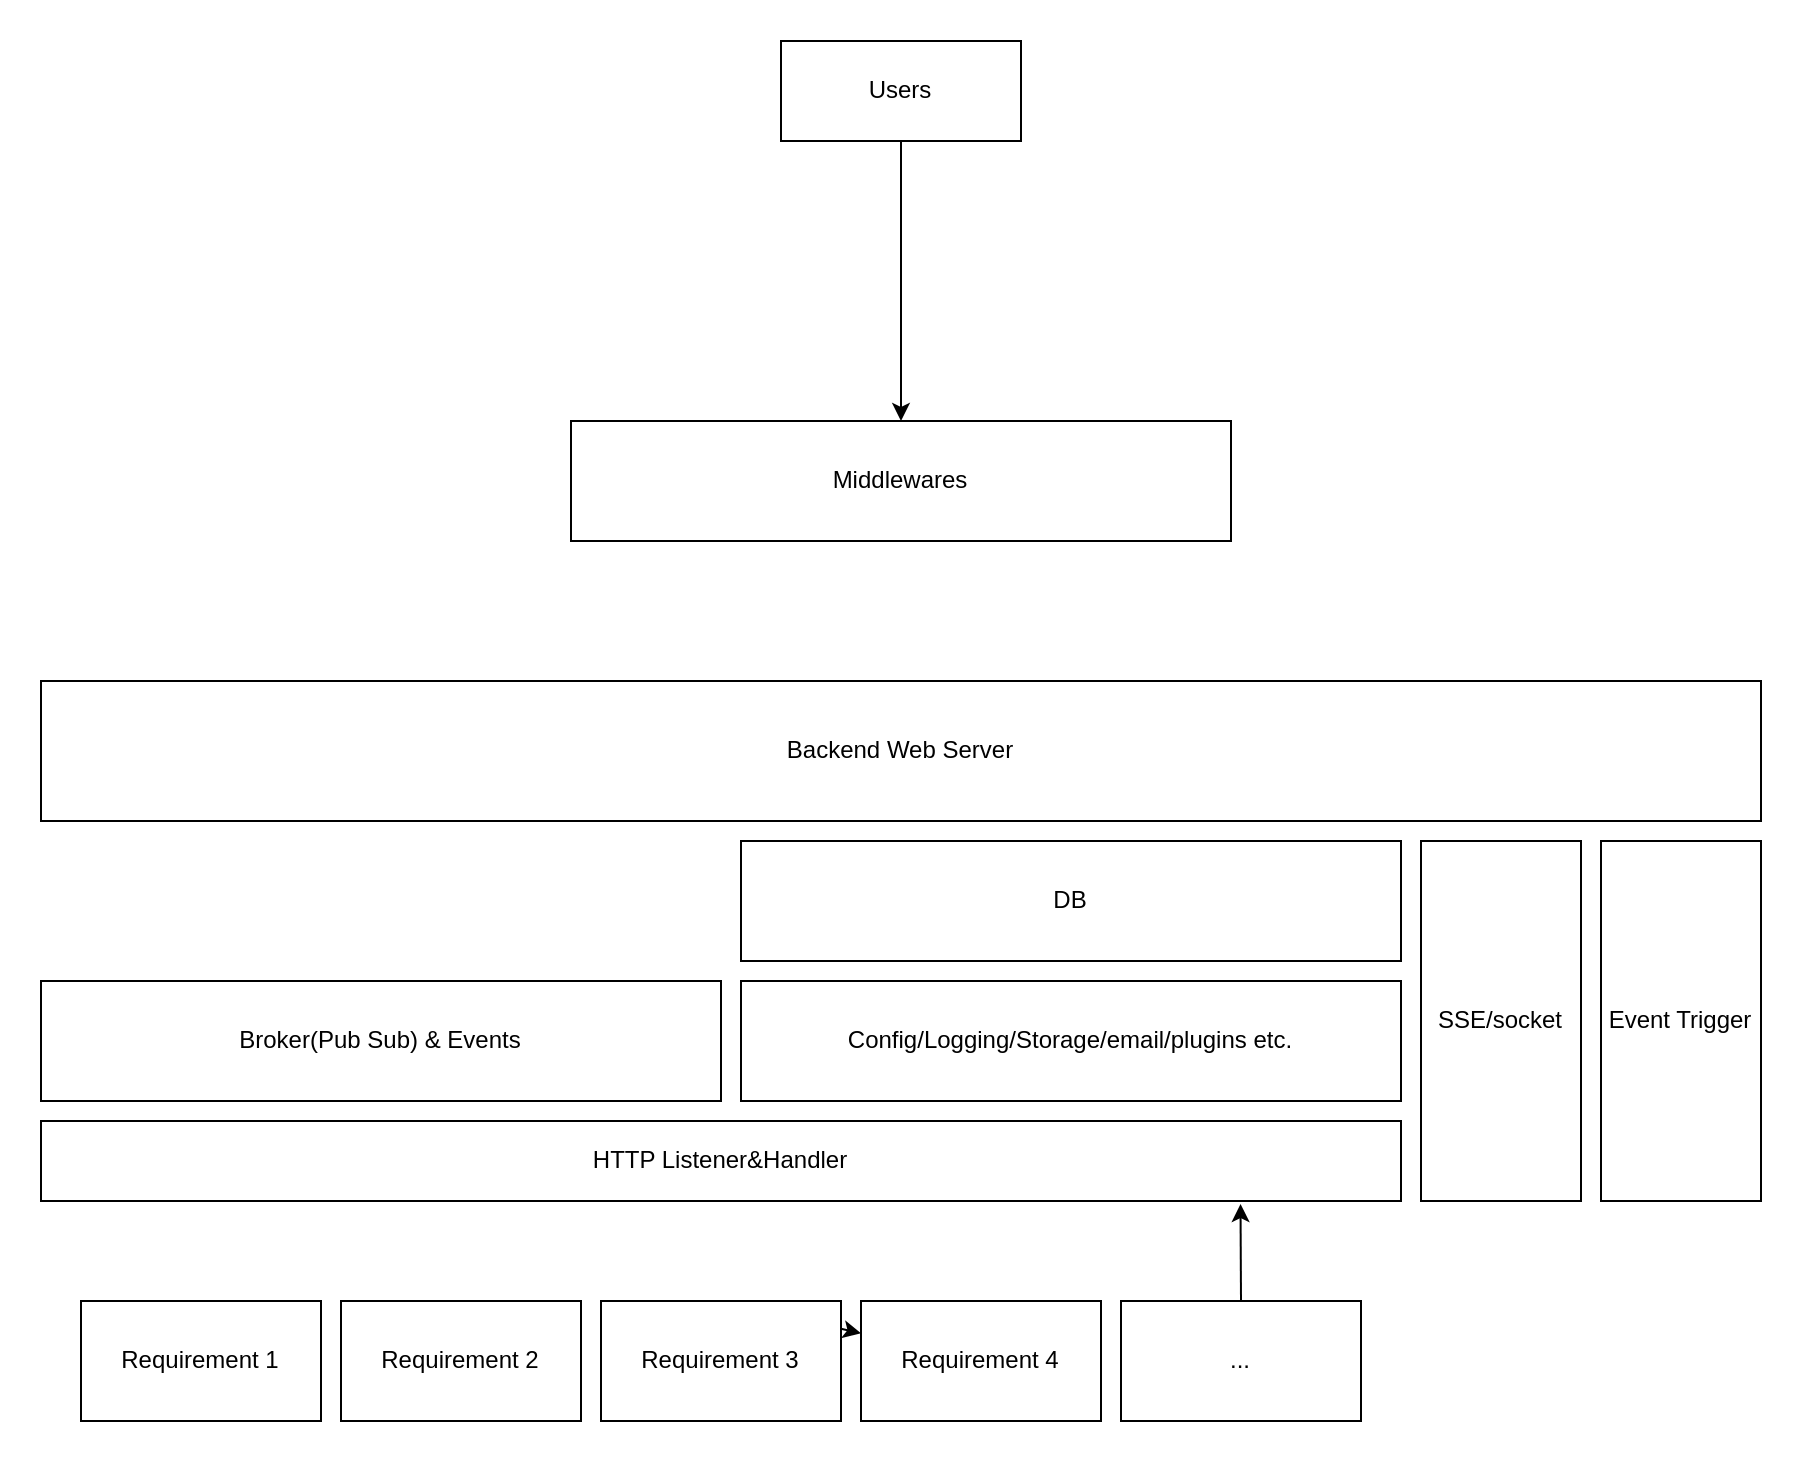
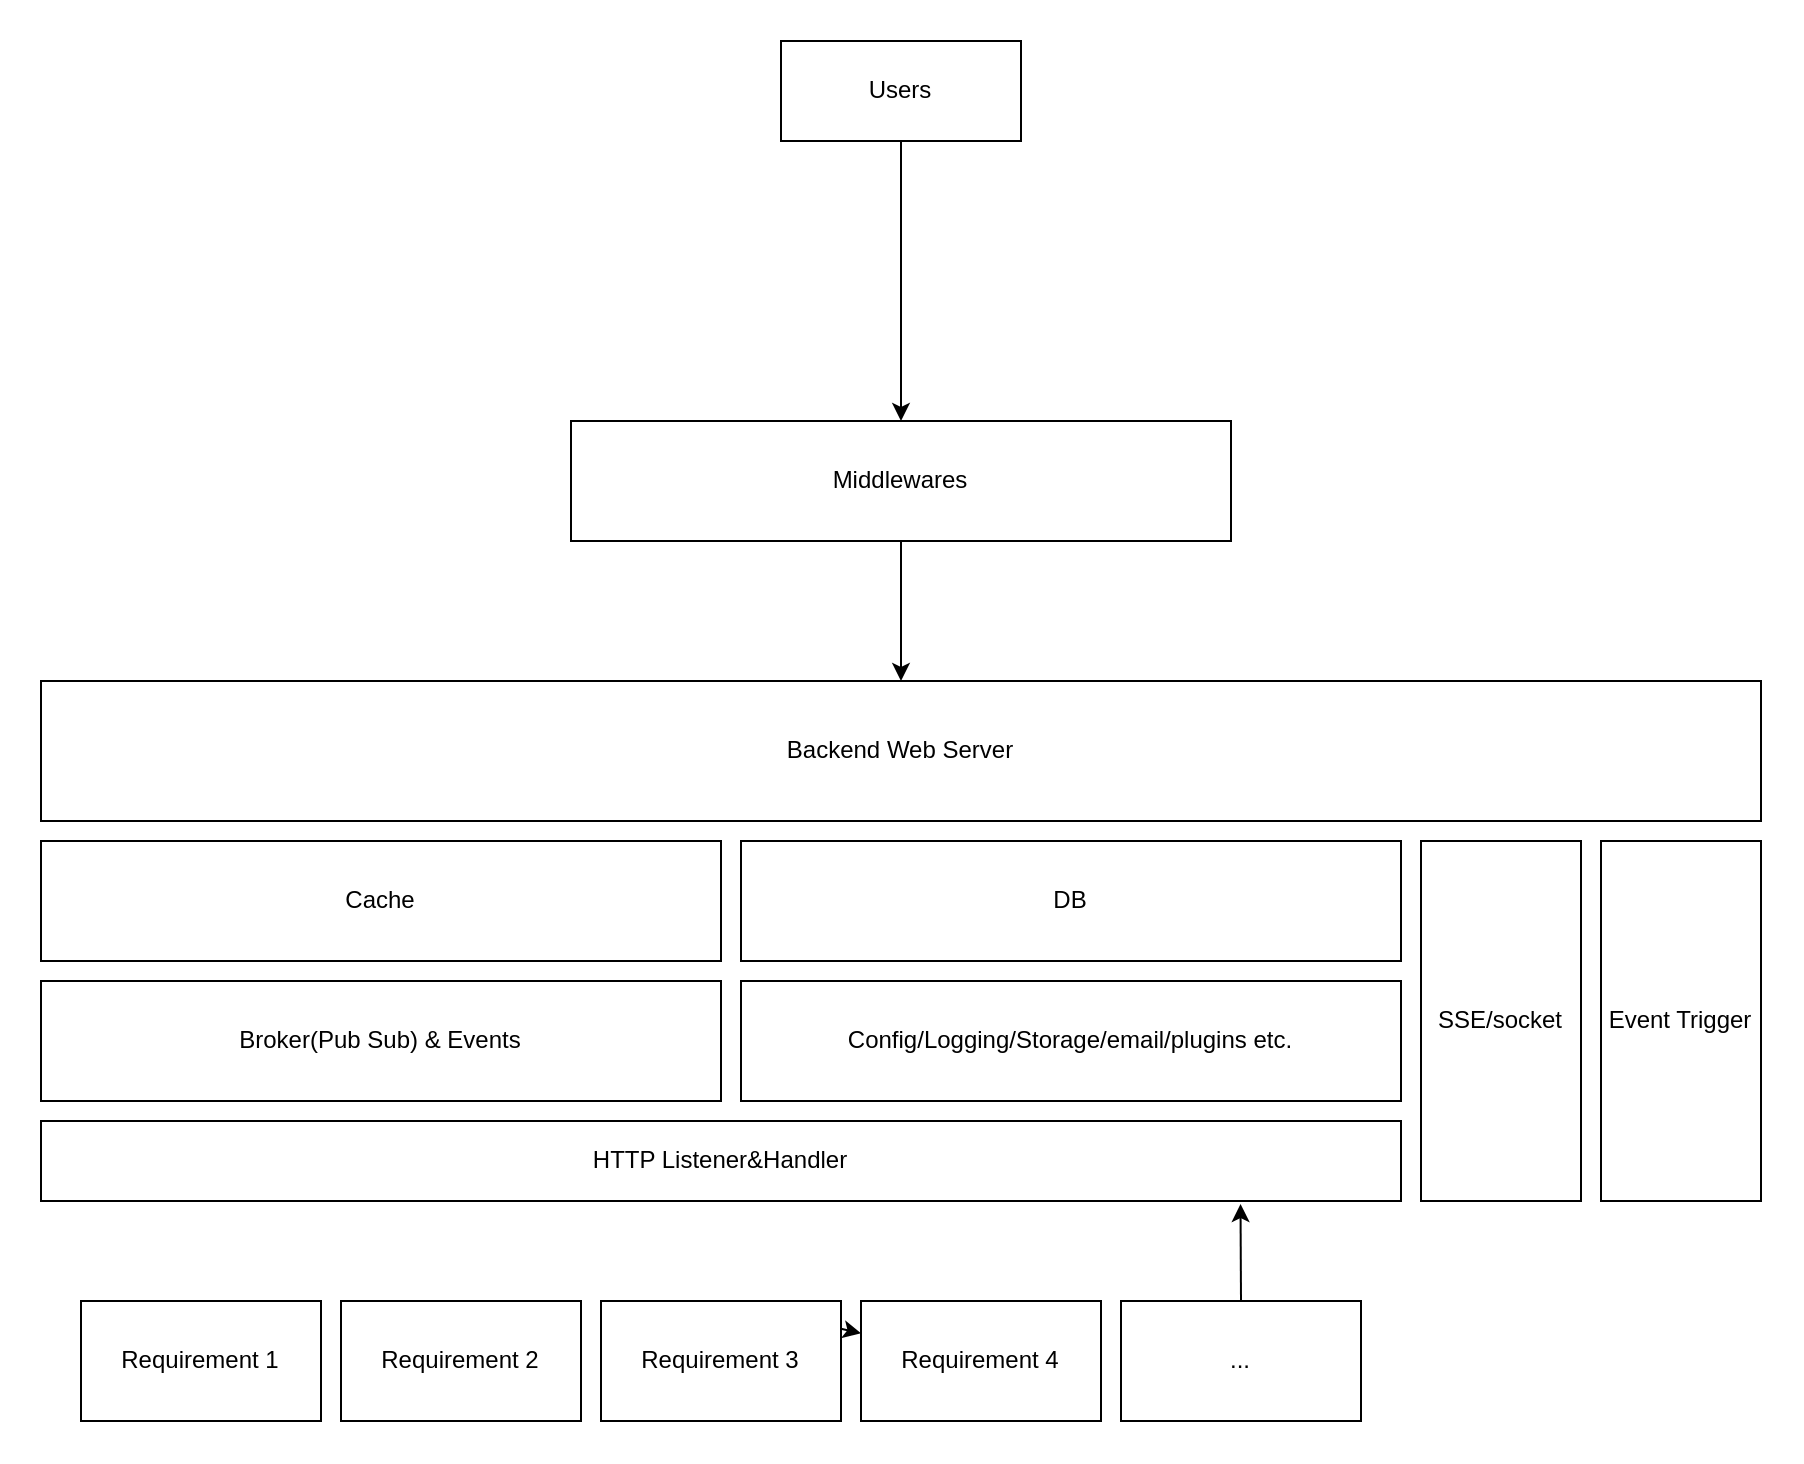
  <mxCell id="0" />
  <mxCell id="1" parent="0" />
  <mxCell id="2" value="Backend Web Server" style="rounded=0;whiteSpace=wrap;html=1;" vertex="1" parent="1"><mxGeometry x="20" y="340" width="860" height="70" as="geometry" /></mxCell>
+ <mxCell id="3" style="edgeStyle=none;html=1;exitX=0.5;exitY=1;exitDx=0;exitDy=0;entryX=0.5;entryY=0;entryDx=0;entryDy=0;" edge="1" parent="1" source="4" target="2"><mxGeometry relative="1" as="geometry" /></mxCell>
  <mxCell id="4" value="Middlewares" style="rounded=0;whiteSpace=wrap;html=1;" vertex="1" parent="1"><mxGeometry x="285" y="210" width="330" height="60" as="geometry" /></mxCell>
  <mxCell id="5" style="edgeStyle=none;html=1;exitX=0.5;exitY=1;exitDx=0;exitDy=0;" edge="1" parent="1" source="6" target="4"><mxGeometry relative="1" as="geometry" /></mxCell>
  <mxCell id="6" value="Users" style="rounded=0;whiteSpace=wrap;html=1;" vertex="1" parent="1"><mxGeometry x="390" y="20" width="120" height="50" as="geometry" /></mxCell>
  <mxCell id="7" value="Requirement 1" style="rounded=0;whiteSpace=wrap;html=1;" vertex="1" parent="1"><mxGeometry x="40" y="650" width="120" height="60" as="geometry" /></mxCell>
  <mxCell id="8" value="Requirement 2" style="rounded=0;whiteSpace=wrap;html=1;" vertex="1" parent="1"><mxGeometry x="170" y="650" width="120" height="60" as="geometry" /></mxCell>
  <mxCell id="9" style="edgeStyle=none;html=1;exitX=0.5;exitY=0;exitDx=0;exitDy=0;" edge="1" parent="1" source="10" target="11"><mxGeometry relative="1" as="geometry" /></mxCell>
  <mxCell id="10" value="Requirement 3" style="rounded=0;whiteSpace=wrap;html=1;" vertex="1" parent="1"><mxGeometry x="300" y="650" width="120" height="60" as="geometry" /></mxCell>
  <mxCell id="11" value="Requirement 4" style="rounded=0;whiteSpace=wrap;html=1;" vertex="1" parent="1"><mxGeometry x="430" y="650" width="120" height="60" as="geometry" /></mxCell>
  <mxCell id="12" style="edgeStyle=none;html=1;exitX=0.5;exitY=0;exitDx=0;exitDy=0;entryX=0.882;entryY=1.038;entryDx=0;entryDy=0;entryPerimeter=0;" edge="1" parent="1" source="13" target="18"><mxGeometry relative="1" as="geometry" /></mxCell>
  <mxCell id="13" value="..." style="rounded=0;whiteSpace=wrap;html=1;" vertex="1" parent="1"><mxGeometry x="560" y="650" width="120" height="60" as="geometry" /></mxCell>
+ <mxCell id="14" value="Cache" style="rounded=0;whiteSpace=wrap;html=1;" vertex="1" parent="1"><mxGeometry x="20" y="420" width="340" height="60" as="geometry" /></mxCell>
  <mxCell id="15" value="DB" style="rounded=0;whiteSpace=wrap;html=1;" vertex="1" parent="1"><mxGeometry x="370" y="420" width="330" height="60" as="geometry" /></mxCell>
  <mxCell id="16" value="Broker(Pub Sub) &amp;amp; Events" style="rounded=0;whiteSpace=wrap;html=1;" vertex="1" parent="1"><mxGeometry x="20" y="490" width="340" height="60" as="geometry" /></mxCell>
  <mxCell id="17" value="Config/Logging/Storage/email/plugins etc." style="rounded=0;whiteSpace=wrap;html=1;" vertex="1" parent="1"><mxGeometry x="370" y="490" width="330" height="60" as="geometry" /></mxCell>
  <mxCell id="18" value="HTTP Listener&amp;amp;Handler" style="rounded=0;whiteSpace=wrap;html=1;" vertex="1" parent="1"><mxGeometry x="20" y="560" width="680" height="40" as="geometry" /></mxCell>
  <mxCell id="19" value="SSE/socket" style="rounded=0;whiteSpace=wrap;html=1;" vertex="1" parent="1"><mxGeometry x="710" y="420" width="80" height="180" as="geometry" /></mxCell>
  <mxCell id="20" value="Event Trigger" style="rounded=0;whiteSpace=wrap;html=1;" vertex="1" parent="1"><mxGeometry x="800" y="420" width="80" height="180" as="geometry" /></mxCell>
